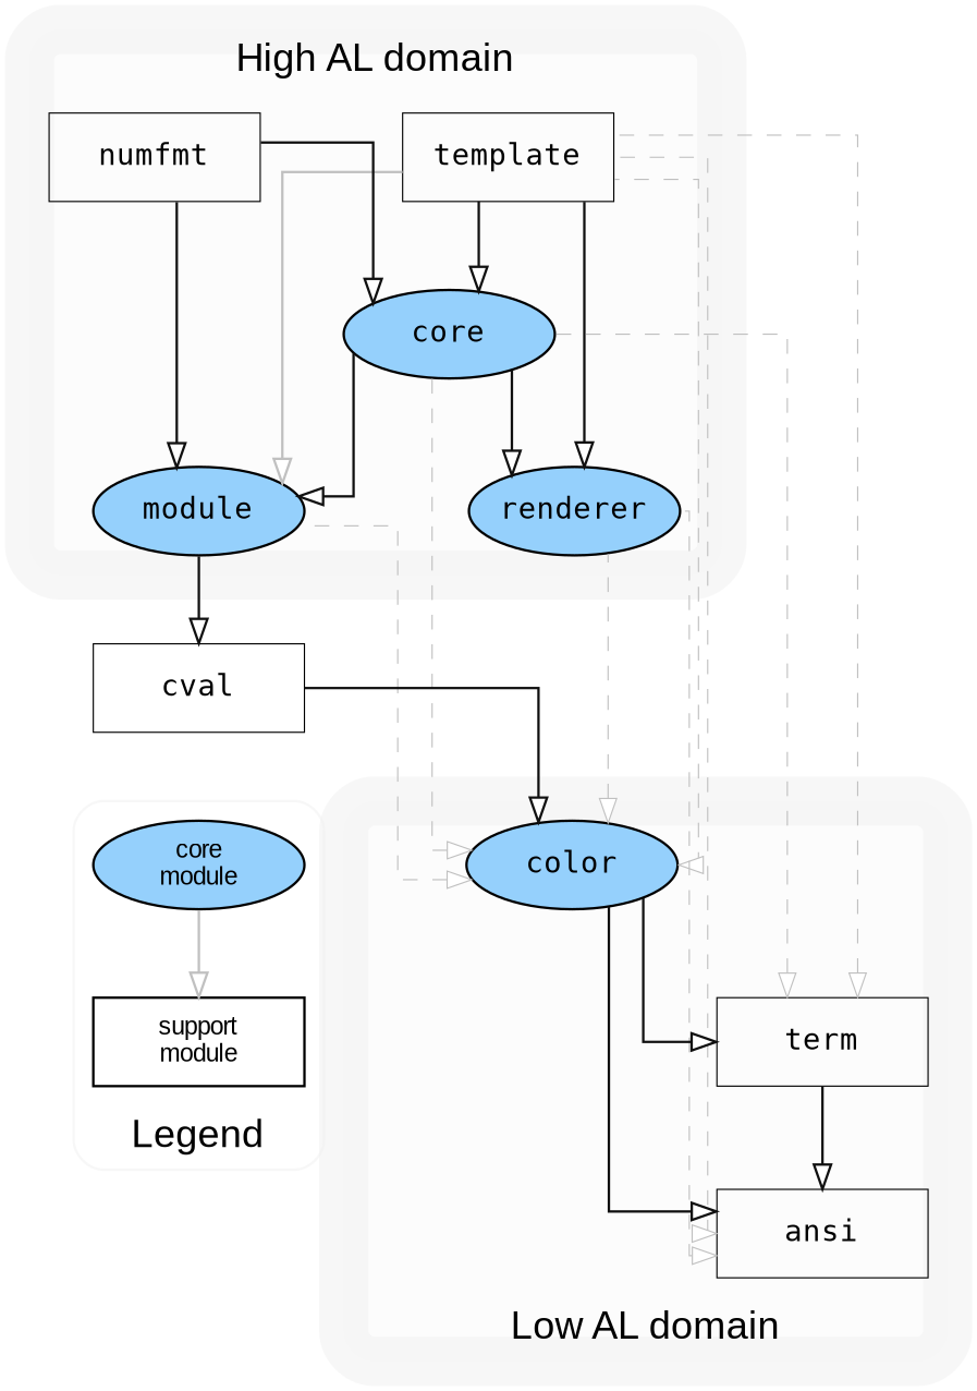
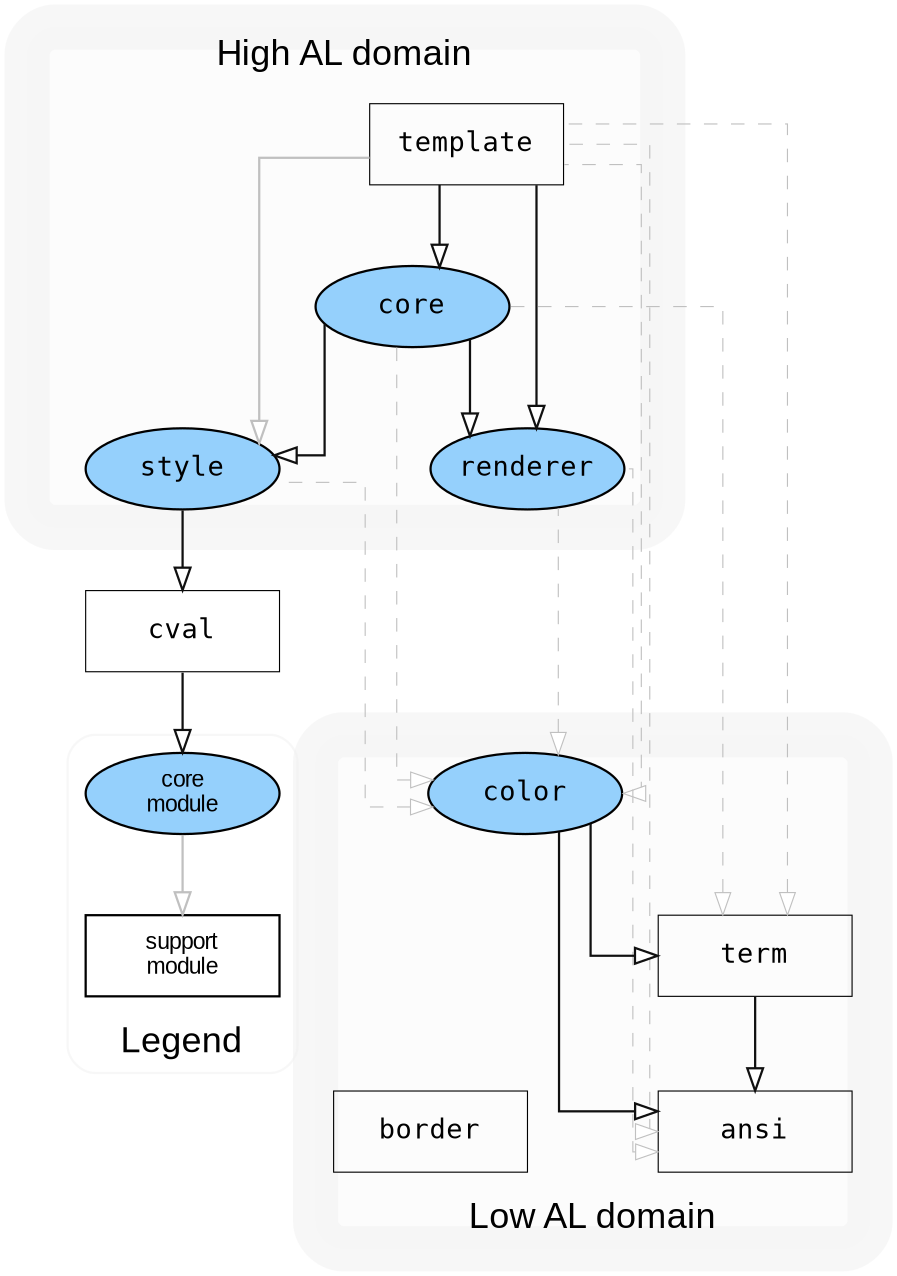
  strict digraph {
    color="#f0f0f080"
    fontname=Arial
    nodesep=.8
    pack=55
    packmode=array_t4
    rankdir=BT
    ranksep=0.5
    splines=ortho
    style=rounded
    node [fillcolor=none fixedsize=true fontname=monospace fontsize=12 group=high margin="0.0,0.0" penwidth=1 shape=rect style="filled,solid"]
    edge [color="#101010" dir=back fillcolor=white penwidth=1]
    color [fillcolor="#95d0fc" fontcolor="#000000" group=low height=.5 shape=ellipse width=1.2]
    renderer [fillcolor="#95d0fc" fontcolor="#000000" height=.5 shape=ellipse width=1.2]
-   style [fillcolor="#95d0fc" fontcolor="#000000" height=.5 shape=ellipse width=1.2 label=module]
+   style [fillcolor="#95d0fc" fontcolor="#000000" height=.5 shape=ellipse width=1.2]
    n4 [fillcolor="#95d0fc" fontcolor="#000000" height=.5 label=core shape=ellipse width=1.2]
    template [height=.5 penwidth=.5 width=1.2]
    ansi [group=low height=.5 penwidth=.5 width=1.2]
    term [group=low height=.5 penwidth=.5 width=1.2]
    cval [fillcolor="#FFFFFF80" height=.5 penwidth=.5 width=1.2 group=""]
-   numfmt [height=.5 penwidth=.5 width=1.2]
+   border [group=low height=.5 penwidth=.5 width=1.2]
    n11 [fillcolor="#95d0fc" fontcolor="#000000" fontname=Arial fontsize=10 height=.5 label="core\nmodule" margin=.3 shape=ellipse width=1.2 group=""]
    n12 [fontname=Arial fontsize=10 height=.5 label="support\nmodule" margin=.3 width=1.2 group=""]
    subgraph sub_1 {
      color
      renderer
      style
      n4
      template
      ansi
      term
    }
    subgraph sub_2 {
      color
      renderer
      style
      n4
      template
      ansi
      term
      cval
-     numfmt
    }
    subgraph sub_3 {
      penwidth=0
      cval
    }
    subgraph cluster_4 {
      bgcolor="#fafafa80"
      fontsize=16
      label="Low AL domain"
      labeljust=c
      labelloc=t
      penwidth=20
      ansi
      term
+     border
      subgraph sub_5 {
        bgcolor="#fafafa80"
        fontsize=16
        label="Low AL domain"
        labeljust=c
        labelloc=t
        penwidth=20
        color
      }
    }
    subgraph cluster_6 {
      bgcolor="#fafafa80"
      fontsize=16
      label="High AL domain"
      labeljust=c
      labelloc=b
      penwidth=20
      template
-     numfmt
      subgraph sub_7 {
        bgcolor="#fafafa80"
        fontsize=16
        label="High AL domain"
        labeljust=c
        labelloc=b
        penwidth=20
        renderer
        style
        n4
      }
    }
    subgraph cluster_8 {
      fontsize=16
      label=Legend
      labeljust=c
      labelloc=t
      penwidth=1
      n11
      n12
    }
    color -> renderer [color=gray minlen=1 penwidth=.5 style=dashed weight=1]
    color -> style [color=gray minlen=1 penwidth=.5 style=dashed weight=1]
    color -> n4 [color=gray minlen=1 penwidth=.5 style=dashed weight=1]
    color -> template [color=gray minlen=1 penwidth=.5 style=dashed weight=1]
-   color -> cval [minlen=1 weight=50]
+   n11 -> cval [minlen=1 weight=50]
    renderer -> n4
    renderer -> template
    style -> n4
    style -> template [color=gray]
-   style -> numfmt
    n4 -> template
-   n4 -> numfmt
    ansi -> color
    ansi -> renderer [color=gray minlen=1 penwidth=.5 style=dashed weight=1]
    ansi -> template [color=gray minlen=1 penwidth=.5 style=dashed weight=1]
    ansi -> term
    term -> color
    term -> n4 [color=gray minlen=1 penwidth=.5 style=dashed weight=1]
    term -> template [color=gray minlen=1 penwidth=.5 style=dashed weight=1]
    cval -> style [minlen=1 weight=50]
    n12 -> n11 [color=gray penwidth=""]
  }
